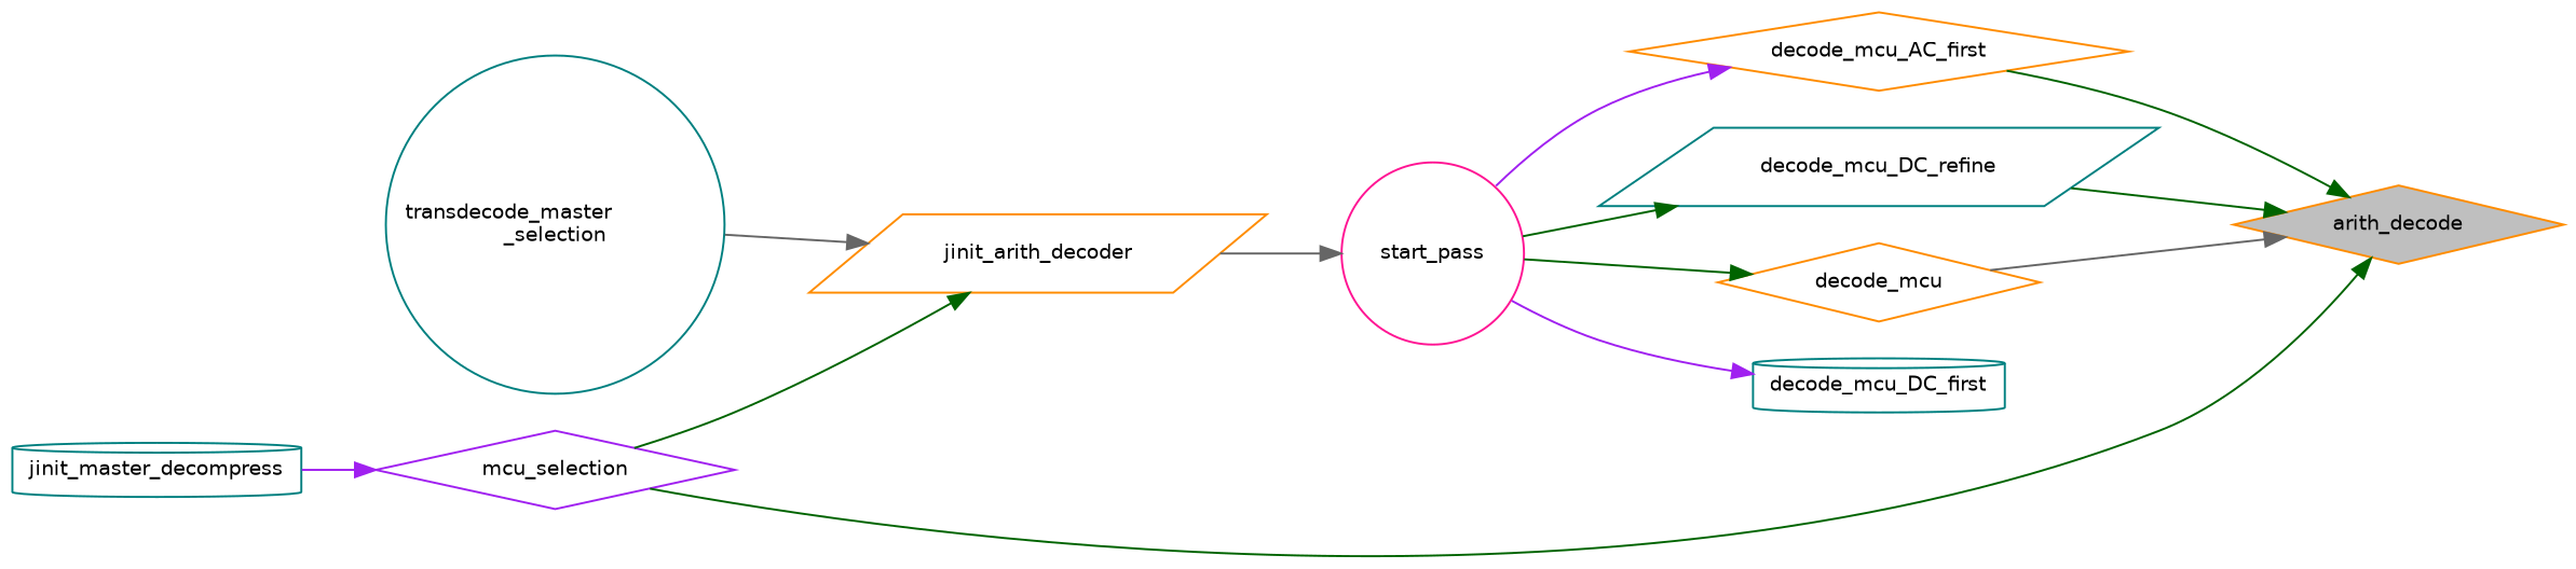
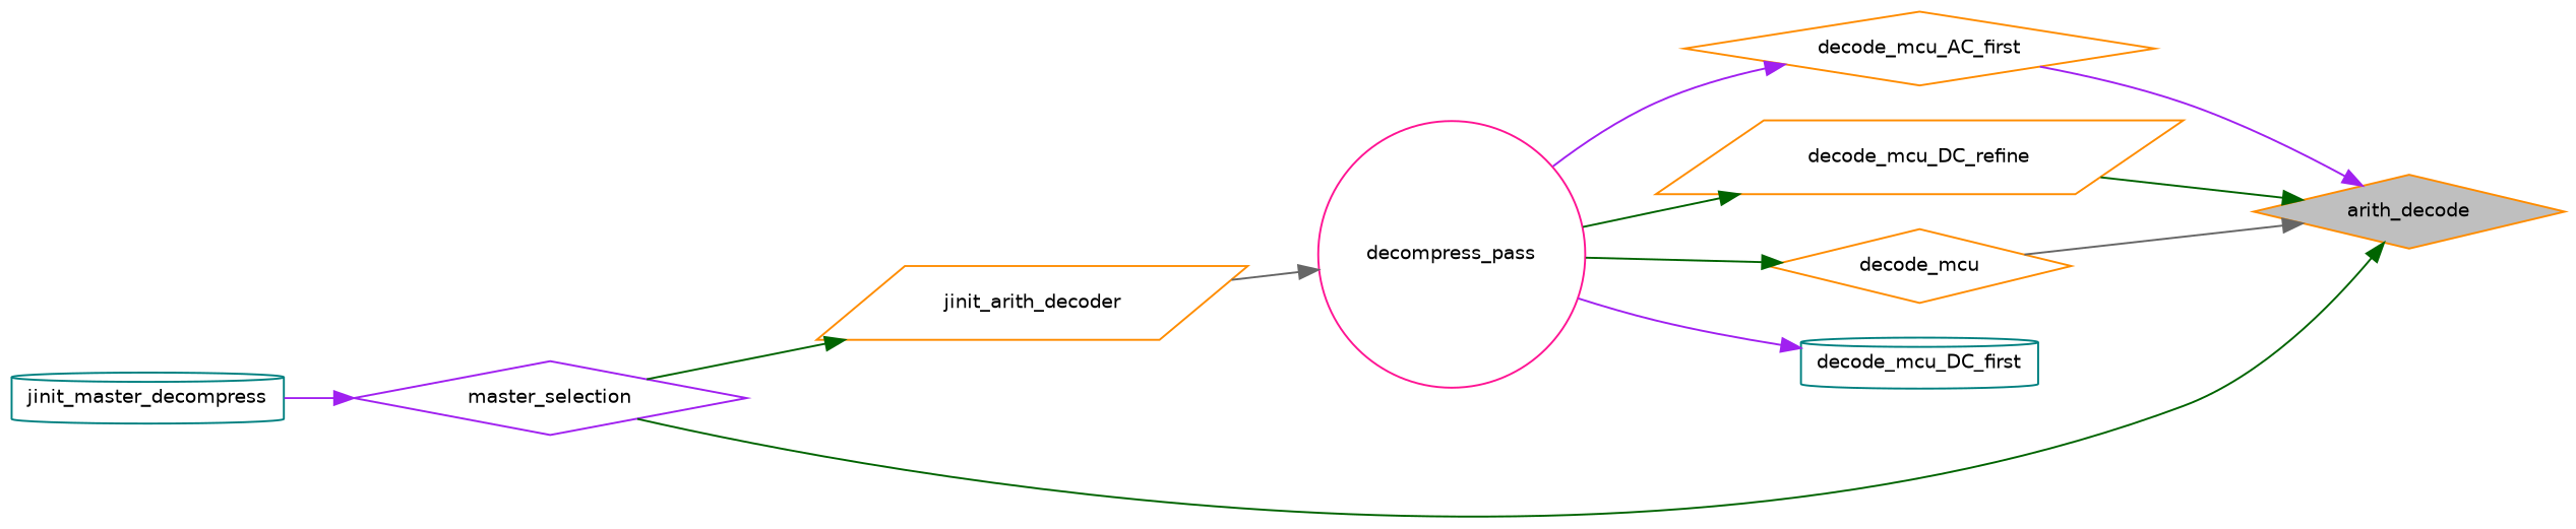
  digraph {
    rankdir=RL
    node [color=darkorange fontname=Helvetica fontsize=10 shape=diamond]
    edge [color=darkgreen dir=back fontname=Helvetica fontsize=10 labelfontname=Helvetica labelfontsize=10 style=solid]
    n1 [fillcolor=grey75 fontcolor=black height=0.2 label=arith_decode style=filled width=0.4]
    n2 [height=0.2 label=decode_mcu_AC_first width=0.4]
-   n3 [color=teal height=0.2 label=decode_mcu_DC_refine shape=parallelogram width=0.4]
+   n3 [height=0.2 label=decode_mcu_DC_refine shape=parallelogram width=0.4]
    n4 [height=0.2 label=decode_mcu width=0.4]
-   n5 [color=purple height=0.2 label=mcu_selection width=0.4]
+   n5 [color=purple height=0.2 label=master_selection width=0.4]
    n6 [color=teal height=0.2 label=decode_mcu_DC_first shape=cylinder width=0.4]
-   n7 [color=deeppink height=0.2 label=start_pass shape=circle width=0.4]
+   n7 [color=deeppink height=0.2 label=decompress_pass shape=circle width=0.4]
    n8 [height=0.2 label=jinit_arith_decoder shape=parallelogram width=0.4]
-   n9 [color=teal height=0.2 label="transdecode_master\l_selection" shape=circle width=0.4]
    n10 [color=teal height=0.2 label=jinit_master_decompress shape=cylinder width=0.4]
-   n1 -> n2
+   n1 -> n2 [color=purple]
    n1 -> n3
    n1 -> n4 [color=gray40]
    n1 -> n5
    n2 -> n7 [color=purple]
    n3 -> n7
    n4 -> n7
    n5 -> n10 [color=purple]
    n6 -> n7 [color=purple]
    n7 -> n8 [color=gray40]
    n8 -> n5
-   n8 -> n9 [color=gray40]
  }
